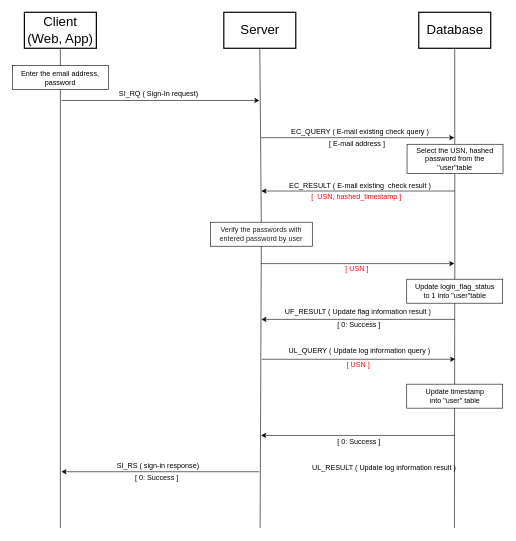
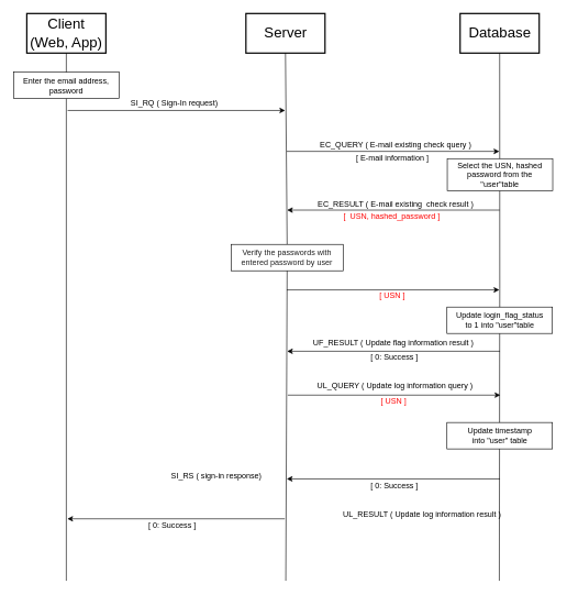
  <mxCell id="0" />
  <mxCell id="1" parent="0" />
  <mxCell id="2" value="Client&lt;br style=&quot;font-size: 22px;&quot;&gt;(Web, App)" style="rounded=0;whiteSpace=wrap;html=1;strokeWidth=2;fontSize=22;" parent="1" vertex="1"><mxGeometry x="40" y="20" width="120" height="60" as="geometry" /></mxCell>
  <mxCell id="3" value="Server" style="rounded=0;whiteSpace=wrap;html=1;strokeWidth=2;fontSize=22;" parent="1" vertex="1"><mxGeometry x="372.5" y="20" width="120" height="60" as="geometry" /></mxCell>
  <mxCell id="4" value="Database" style="rounded=0;whiteSpace=wrap;html=1;strokeWidth=2;fontSize=22;" parent="1" vertex="1"><mxGeometry x="697.5" y="20" width="120" height="60" as="geometry" /></mxCell>
  <mxCell id="5" value="" style="endArrow=none;html=1;entryX=0.5;entryY=1;entryDx=0;entryDy=0;" parent="1" target="2" edge="1"><mxGeometry width="50" height="50" relative="1" as="geometry"><mxPoint x="100" y="880" as="sourcePoint" /><mxPoint x="100" y="110" as="targetPoint" /></mxGeometry></mxCell>
  <mxCell id="6" value="" style="endArrow=none;html=1;exitX=0.5;exitY=0;exitDx=0;exitDy=0;entryX=0.5;entryY=1;entryDx=0;entryDy=0;" parent="1" source="14" target="3" edge="1"><mxGeometry width="50" height="50" relative="1" as="geometry"><mxPoint x="432.118" y="1000" as="sourcePoint" /><mxPoint x="200" y="120" as="targetPoint" /></mxGeometry></mxCell>
  <mxCell id="7" value="" style="endArrow=none;html=1;exitX=0.5;exitY=1;exitDx=0;exitDy=0;" parent="1" source="18" edge="1"><mxGeometry width="50" height="50" relative="1" as="geometry"><mxPoint x="758" y="249.176" as="sourcePoint" /><mxPoint x="757" y="880" as="targetPoint" /></mxGeometry></mxCell>
  <mxCell id="8" value="Enter the email address, password" style="rounded=0;whiteSpace=wrap;html=1;" parent="1" vertex="1"><mxGeometry x="20" y="109" width="160" height="40" as="geometry" /></mxCell>
  <mxCell id="9" value="" style="endArrow=classic;html=1;" parent="1" edge="1"><mxGeometry width="50" height="50" relative="1" as="geometry"><mxPoint x="102" y="167" as="sourcePoint" /><mxPoint x="432" y="167" as="targetPoint" /></mxGeometry></mxCell>
  <mxCell id="10" value="" style="endArrow=classic;html=1;" parent="1" edge="1"><mxGeometry width="50" height="50" relative="1" as="geometry"><mxPoint x="434.5" y="229" as="sourcePoint" /><mxPoint x="757" y="229" as="targetPoint" /></mxGeometry></mxCell>
  <mxCell id="11" value="" style="endArrow=classic;html=1;" parent="1" edge="1"><mxGeometry width="50" height="50" relative="1" as="geometry"><mxPoint x="757.5" y="318" as="sourcePoint" /><mxPoint x="435" y="318" as="targetPoint" /></mxGeometry></mxCell>
  <mxCell id="12" value="" style="endArrow=none;html=1;entryX=0.5;entryY=1;entryDx=0;entryDy=0;exitX=0.5;exitY=1;exitDx=0;exitDy=0;" parent="1" source="4" edge="1"><mxGeometry width="50" height="50" relative="1" as="geometry"><mxPoint x="757.647" y="79.765" as="sourcePoint" /><mxPoint x="757.647" y="437.412" as="targetPoint" /></mxGeometry></mxCell>
  <mxCell id="13" value="Select the USN, hashed password from the &quot;user&quot;table" style="rounded=0;whiteSpace=wrap;html=1;" parent="1" vertex="1"><mxGeometry x="678" y="240" width="160" height="49" as="geometry" /></mxCell>
  <mxCell id="14" value="&lt;div style=&quot;&quot;&gt;&lt;span style=&quot;white-space: pre-wrap&quot;&gt;&lt;font color=&quot;#222222&quot; face=&quot;apple sd gothic neo, arial, sans-serif&quot;&gt;Verify the passwords with entered password by user&lt;/font&gt;&lt;/span&gt;&lt;/div&gt;" style="rounded=0;whiteSpace=wrap;html=1;align=center;" parent="1" vertex="1"><mxGeometry x="350" y="370" width="170" height="40" as="geometry" /></mxCell>
  <mxCell id="15" value="" style="endArrow=none;html=1;entryX=0.5;entryY=1;entryDx=0;entryDy=0;" parent="1" target="14" edge="1"><mxGeometry width="50" height="50" relative="1" as="geometry"><mxPoint x="433" y="880" as="sourcePoint" /><mxPoint x="432.941" y="79.765" as="targetPoint" /></mxGeometry></mxCell>
  <mxCell id="16" value="" style="endArrow=classic;html=1;fontStyle=0" parent="1" edge="1"><mxGeometry width="50" height="50" relative="1" as="geometry"><mxPoint x="434.5" y="439" as="sourcePoint" /><mxPoint x="757" y="439" as="targetPoint" /></mxGeometry></mxCell>
  <mxCell id="17" value="" style="endArrow=none;html=1;entryX=0.5;entryY=1;entryDx=0;entryDy=0;exitX=0.5;exitY=1;exitDx=0;exitDy=0;fontStyle=0" parent="1" target="18" edge="1"><mxGeometry width="50" height="50" relative="1" as="geometry"><mxPoint x="757.647" y="437.412" as="sourcePoint" /><mxPoint x="757.429" y="1000" as="targetPoint" /></mxGeometry></mxCell>
  <mxCell id="18" value="Update login_flag_status&lt;br&gt;to 1 into &quot;user&quot;table" style="rounded=0;whiteSpace=wrap;html=1;fontStyle=0" parent="1" vertex="1"><mxGeometry x="677.5" y="465" width="160" height="40" as="geometry" /></mxCell>
  <mxCell id="19" value="&lt;span&gt;&lt;span&gt;Update timestamp&lt;br&gt;into &quot;user&quot; table&lt;/span&gt;&lt;/span&gt;" style="rounded=0;whiteSpace=wrap;html=1;fontStyle=0" parent="1" vertex="1"><mxGeometry x="677.5" y="640" width="160" height="40" as="geometry" /></mxCell>
  <mxCell id="20" value="" style="endArrow=classic;html=1;fontStyle=0" parent="1" edge="1"><mxGeometry width="50" height="50" relative="1" as="geometry"><mxPoint x="758" y="725.5" as="sourcePoint" /><mxPoint x="434.5" y="725.5" as="targetPoint" /></mxGeometry></mxCell>
  <mxCell id="21" value="" style="endArrow=classic;html=1;" parent="1" edge="1"><mxGeometry width="50" height="50" relative="1" as="geometry"><mxPoint x="431.5" y="786" as="sourcePoint" /><mxPoint x="101.5" y="786" as="targetPoint" /></mxGeometry></mxCell>
  <mxCell id="22" value="SI_RQ ( Sign-In request)" style="text;html=1;strokeColor=none;fillColor=none;align=center;verticalAlign=middle;whiteSpace=wrap;rounded=0;" parent="1" vertex="1"><mxGeometry x="164" y="146" width="200" height="20" as="geometry" /></mxCell>
  <mxCell id="23" value="EC_QUERY ( E-mail existing&amp;nbsp;check query )" style="text;html=1;strokeColor=none;fillColor=none;align=center;verticalAlign=middle;whiteSpace=wrap;rounded=0;" parent="1" vertex="1"><mxGeometry x="480" y="209" width="240" height="20" as="geometry" /></mxCell>
- <mxCell id="24" value="[ E-mail address ]" style="text;html=1;strokeColor=none;fillColor=none;align=center;verticalAlign=middle;whiteSpace=wrap;rounded=0;" parent="1" vertex="1"><mxGeometry x="495" y="229" width="200" height="20" as="geometry" /></mxCell>
+ <mxCell id="24" value="[ E-mail information ]" style="text;html=1;strokeColor=none;fillColor=none;align=center;verticalAlign=middle;whiteSpace=wrap;rounded=0;" parent="1" vertex="1"><mxGeometry x="495" y="229" width="200" height="20" as="geometry" /></mxCell>
  <mxCell id="25" value="EC_RESULT ( E-mail existing&amp;nbsp; check result )" style="text;html=1;strokeColor=none;fillColor=none;align=center;verticalAlign=middle;whiteSpace=wrap;rounded=0;" parent="1" vertex="1"><mxGeometry x="470" y="300" width="260" height="20" as="geometry" /></mxCell>
- <mxCell id="26" value="[&amp;nbsp; USN, hashed_timestamp ]" style="text;html=1;strokeColor=none;fillColor=none;align=center;verticalAlign=middle;whiteSpace=wrap;rounded=0;fontColor=#FF0000;" parent="1" vertex="1"><mxGeometry x="490" y="318" width="208" height="20" as="geometry" /></mxCell>
+ <mxCell id="26" value="[&amp;nbsp; USN, hashed_password ]" style="text;html=1;strokeColor=none;fillColor=none;align=center;verticalAlign=middle;whiteSpace=wrap;rounded=0;fontColor=#FF0000;" parent="1" vertex="1"><mxGeometry x="490" y="318" width="208" height="20" as="geometry" /></mxCell>
  <mxCell id="27" value="[ USN ]" style="text;html=1;strokeColor=none;fillColor=none;align=center;verticalAlign=middle;whiteSpace=wrap;rounded=0;fontStyle=0;fontColor=#FF0000;" parent="1" vertex="1"><mxGeometry x="495" y="438" width="200" height="20" as="geometry" /></mxCell>
- <mxCell id="28" value="&lt;span&gt;SI_RS ( sign-in response)&lt;/span&gt;" style="text;html=1;strokeColor=none;fillColor=none;align=center;verticalAlign=middle;whiteSpace=wrap;rounded=0;fontStyle=0" parent="1" vertex="1"><mxGeometry x="163" y="766" width="200" height="20" as="geometry" /></mxCell>
+ <mxCell id="28" value="&lt;span&gt;SI_RS ( sign-in response)&lt;/span&gt;" style="text;html=1;strokeColor=none;fillColor=none;align=center;verticalAlign=middle;whiteSpace=wrap;rounded=0;fontStyle=0" parent="1" vertex="1"><mxGeometry x="228" y="711" width="200" height="20" as="geometry" /></mxCell>
  <mxCell id="29" value="[ 0: Success ]" style="text;html=1;strokeColor=none;fillColor=none;align=center;verticalAlign=middle;whiteSpace=wrap;rounded=0;" parent="1" vertex="1"><mxGeometry x="160.5" y="786" width="200" height="20" as="geometry" /></mxCell>
  <mxCell id="30" value="UL_RESULT ( Update log information result )" style="text;html=1;strokeColor=none;fillColor=none;align=center;verticalAlign=middle;whiteSpace=wrap;rounded=0;fontStyle=0" parent="1" vertex="1"><mxGeometry x="510" y="768.5" width="260" height="20" as="geometry" /></mxCell>
  <mxCell id="31" value="[ 0: Success ]" style="text;html=1;strokeColor=none;fillColor=none;align=center;verticalAlign=middle;whiteSpace=wrap;rounded=0;fontStyle=0" parent="1" vertex="1"><mxGeometry x="497.5" y="725.5" width="200" height="20" as="geometry" /></mxCell>
  <mxCell id="32" value="" style="endArrow=classic;html=1;fontStyle=0" parent="1" edge="1"><mxGeometry width="50" height="50" relative="1" as="geometry"><mxPoint x="758" y="532" as="sourcePoint" /><mxPoint x="435" y="532" as="targetPoint" /></mxGeometry></mxCell>
  <mxCell id="33" value="UF_RESULT ( Update flag information result )" style="text;html=1;strokeColor=none;fillColor=none;align=center;verticalAlign=middle;whiteSpace=wrap;rounded=0;fontStyle=0" parent="1" vertex="1"><mxGeometry x="462" y="510" width="269" height="20" as="geometry" /></mxCell>
  <mxCell id="34" value="[ 0: Success ]" style="text;html=1;strokeColor=none;fillColor=none;align=center;verticalAlign=middle;whiteSpace=wrap;rounded=0;fontStyle=0" parent="1" vertex="1"><mxGeometry x="498" y="532" width="200" height="20" as="geometry" /></mxCell>
  <mxCell id="35" value="" style="endArrow=classic;html=1;fontStyle=0" parent="1" edge="1"><mxGeometry width="50" height="50" relative="1" as="geometry"><mxPoint x="436" y="598.5" as="sourcePoint" /><mxPoint x="758.5" y="598.5" as="targetPoint" /></mxGeometry></mxCell>
  <mxCell id="36" value="UL_QUERY ( Update log information query )" style="text;html=1;strokeColor=none;fillColor=none;align=center;verticalAlign=middle;whiteSpace=wrap;rounded=0;" parent="1" vertex="1"><mxGeometry x="469" y="574.5" width="260" height="20" as="geometry" /></mxCell>
  <mxCell id="37" value="[ USN ]" style="text;html=1;strokeColor=none;fillColor=none;align=center;verticalAlign=middle;whiteSpace=wrap;rounded=0;fontStyle=0;fontColor=#FF0000;" parent="1" vertex="1"><mxGeometry x="496.5" y="597.5" width="200" height="20" as="geometry" /></mxCell>
